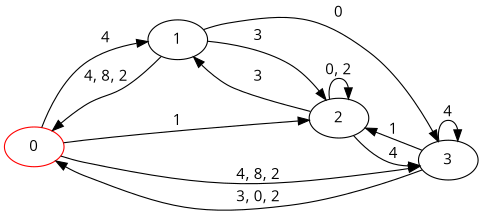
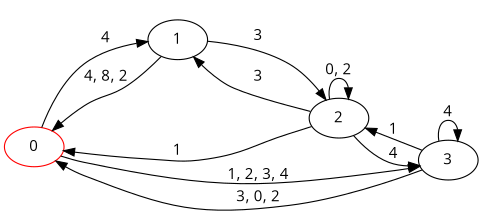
  digraph {
    fontname="Open Sans"
    rankdir=LR
    node [fontname="Open Sans"]
    edge [fontname="Open Sans"]
    n1 [color=red label=0]
    n2 [label=1]
    n3 [label=3]
    n4 [label=2]
    n1 -> n2 [label=4]
-   n1 -> n3 [label="4, 8, 2"]
+   n1 -> n3 [label="1, 2, 3, 4"]
    n2 -> n1 [label="4, 8, 2"]
-   n2 -> n3 [label=0]
    n2 -> n4 [label=3]
    n3 -> n1 [label="3, 0, 2"]
    n3 -> n3 [label=4]
    n3 -> n4 [label=1]
-   n1 -> n4 [label=1]
+   n4 -> n1 [label=1]
    n4 -> n2 [label=3]
    n4 -> n3 [label=4]
    n4 -> n4 [label="0, 2"]
  }
